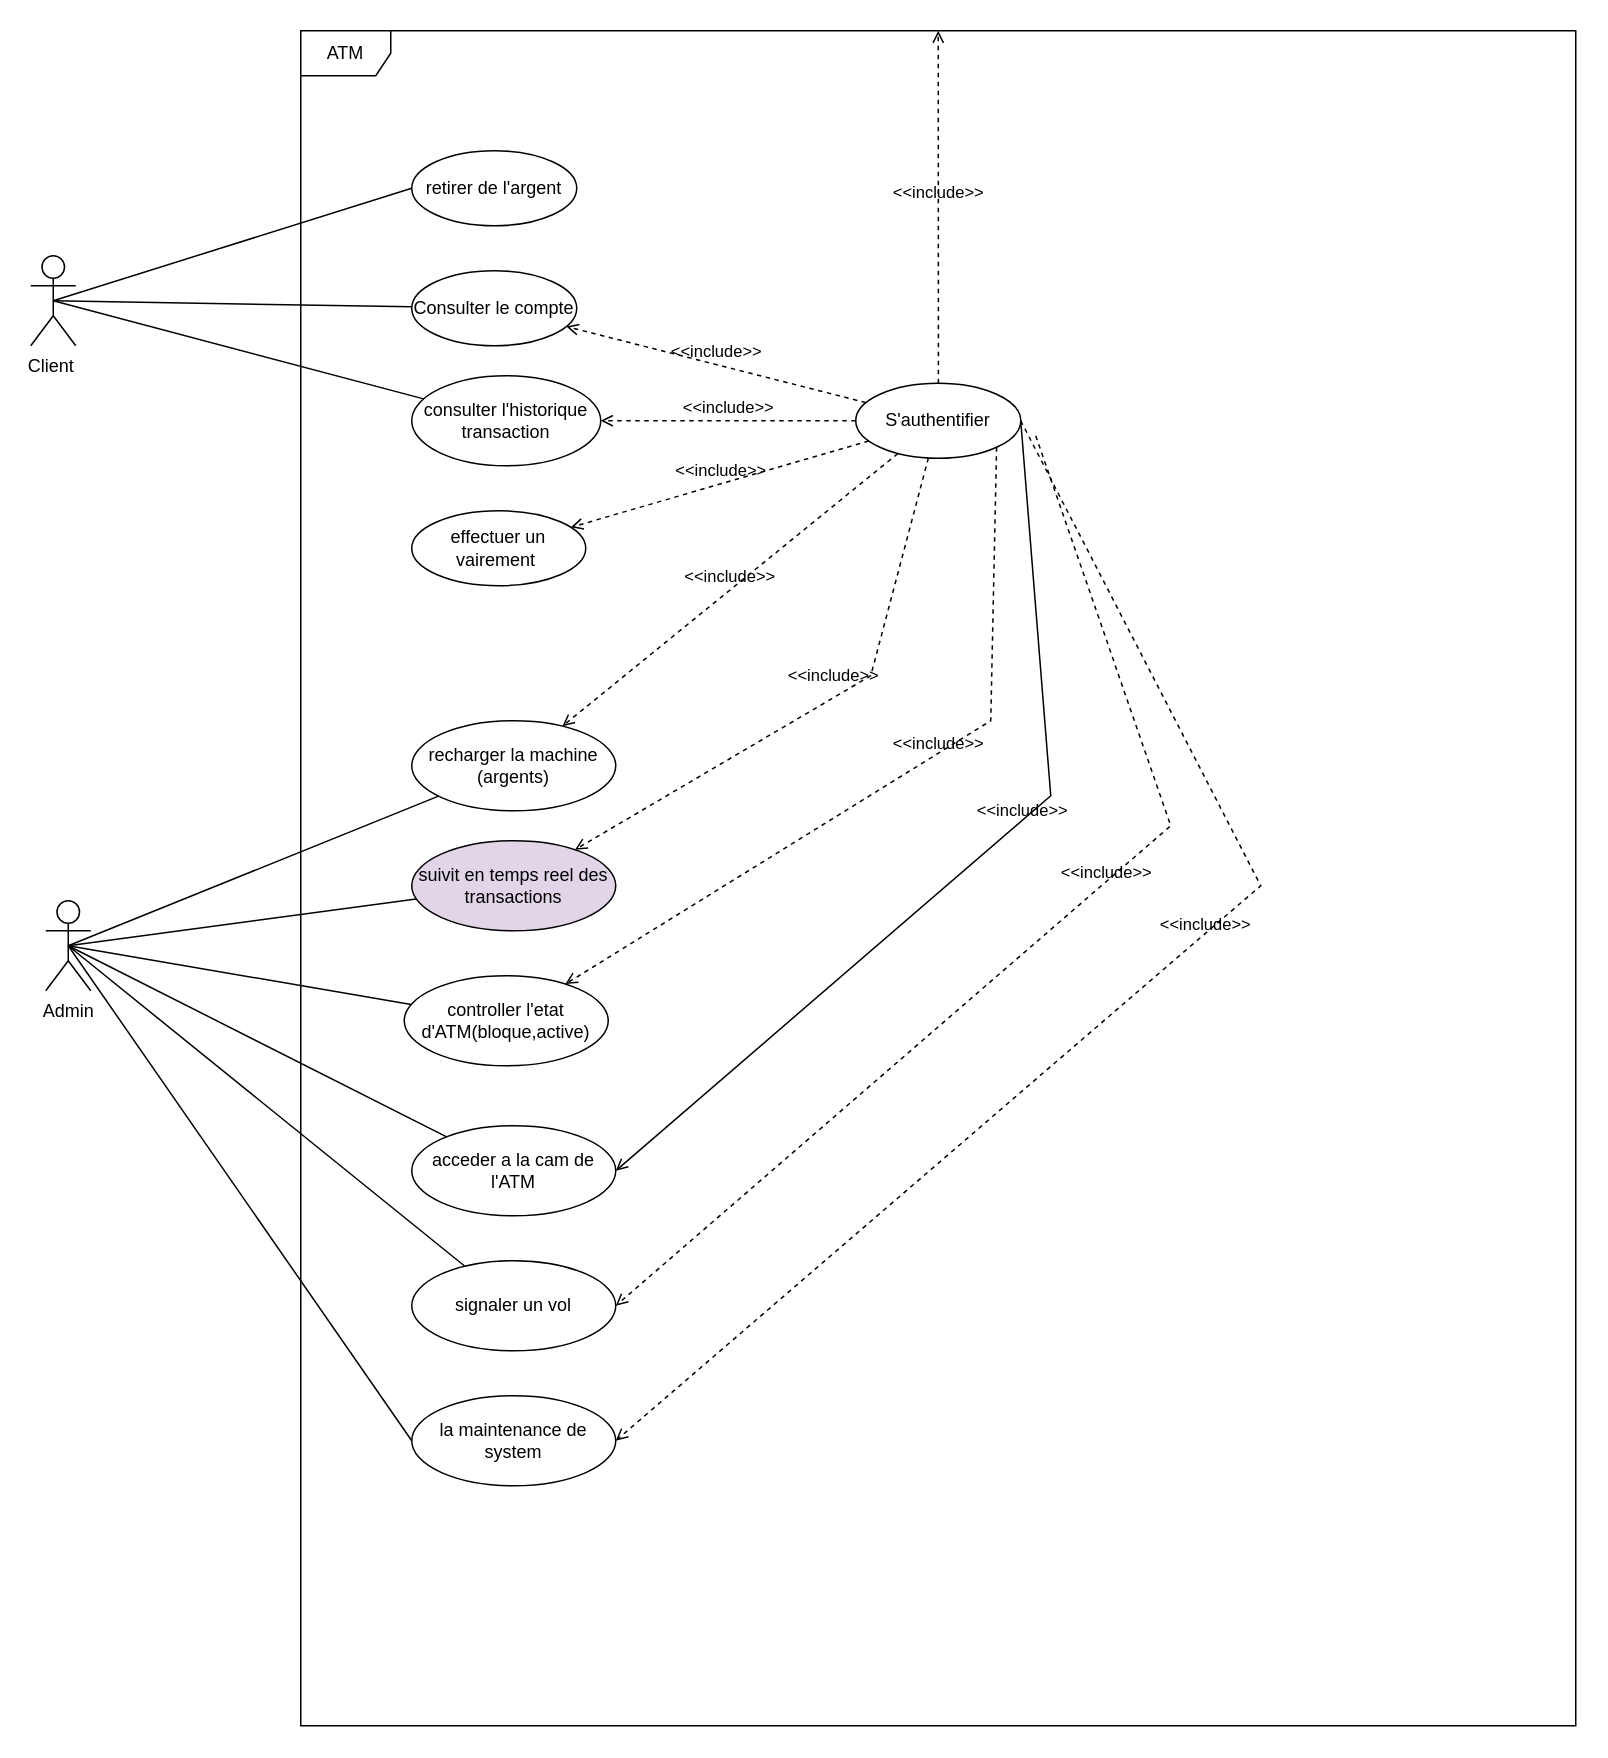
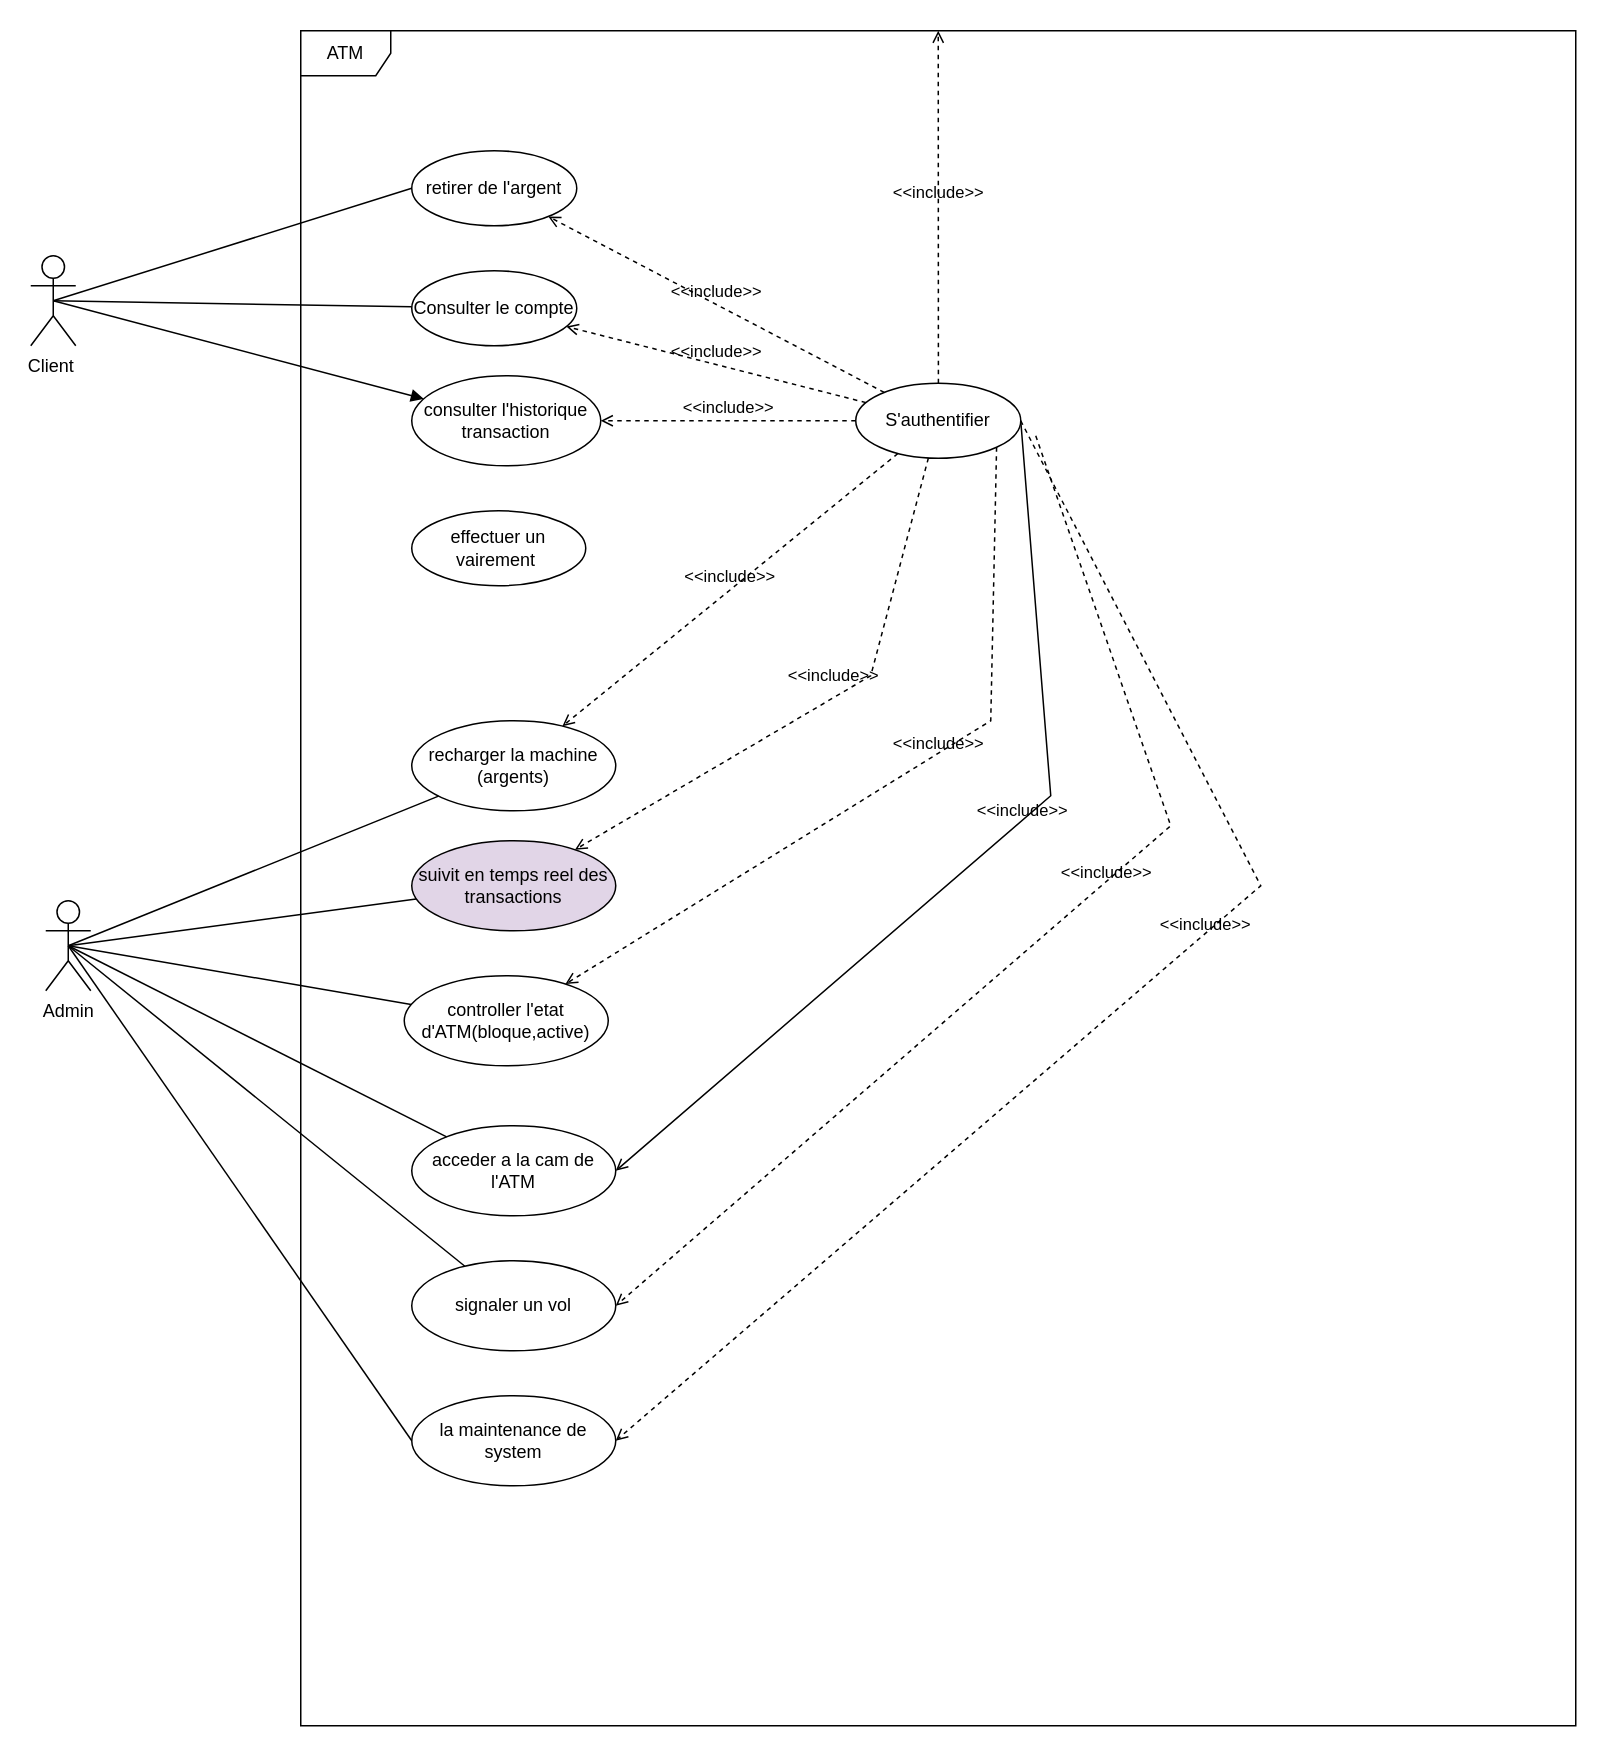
  <mxCell id="0" />
  <mxCell id="1" parent="0" />
  <mxCell id="2" value="ATM" style="shape=umlFrame;whiteSpace=wrap;html=1;" vertex="1" parent="1"><mxGeometry x="200" y="20" width="850" height="1130" as="geometry" /></mxCell>
  <mxCell id="3" value="Client&amp;nbsp;" style="shape=umlActor;verticalLabelPosition=bottom;verticalAlign=top;html=1;outlineConnect=0;" vertex="1" parent="1"><mxGeometry x="20" y="170" width="30" height="60" as="geometry" /></mxCell>
  <mxCell id="4" value="Consulter le compte" style="ellipse;whiteSpace=wrap;html=1;" vertex="1" parent="1"><mxGeometry x="274" y="180" width="110" height="50" as="geometry" /></mxCell>
  <mxCell id="5" value="retirer de l'argent" style="ellipse;whiteSpace=wrap;html=1;" vertex="1" parent="1"><mxGeometry x="274" y="100" width="110" height="50" as="geometry" /></mxCell>
  <mxCell id="6" value="consulter l'historique transaction" style="ellipse;whiteSpace=wrap;html=1;" vertex="1" parent="1"><mxGeometry x="274" y="250" width="126" height="60" as="geometry" /></mxCell>
  <mxCell id="7" value="effectuer un vairement&amp;nbsp;" style="ellipse;whiteSpace=wrap;html=1;" vertex="1" parent="1"><mxGeometry x="274" y="340" width="116" height="50" as="geometry" /></mxCell>
  <mxCell id="8" value="S'authentifier" style="ellipse;whiteSpace=wrap;html=1;" vertex="1" parent="1"><mxGeometry x="570" y="255" width="110" height="50" as="geometry" /></mxCell>
- <mxCell id="9" value="&amp;lt;&amp;lt;include&amp;gt;&amp;gt;" style="html=1;verticalAlign=bottom;labelBackgroundColor=none;endArrow=open;endFill=0;dashed=1;rounded=0;" edge="1" parent="1" source="8" target="7"><mxGeometry width="160" relative="1" as="geometry"><mxPoint x="560" y="120" as="sourcePoint" /><mxPoint x="720" y="120" as="targetPoint" /></mxGeometry></mxCell>
+ <mxCell id="9" value="&amp;lt;&amp;lt;include&amp;gt;&amp;gt;" style="html=1;verticalAlign=bottom;labelBackgroundColor=none;endArrow=open;endFill=0;dashed=1;rounded=0;" edge="1" parent="1" source="8" target="5"><mxGeometry width="160" relative="1" as="geometry"><mxPoint x="560" y="120" as="sourcePoint" /><mxPoint x="720" y="120" as="targetPoint" /></mxGeometry></mxCell>
  <mxCell id="10" value="&amp;lt;&amp;lt;include&amp;gt;&amp;gt;" style="html=1;verticalAlign=bottom;labelBackgroundColor=none;endArrow=open;endFill=0;dashed=1;rounded=0;" edge="1" parent="1" source="8" target="4"><mxGeometry width="160" relative="1" as="geometry"><mxPoint x="599.003" y="271.098" as="sourcePoint" /><mxPoint x="375.054" y="153.879" as="targetPoint" /></mxGeometry></mxCell>
  <mxCell id="11" value="&amp;lt;&amp;lt;include&amp;gt;&amp;gt;" style="html=1;verticalAlign=bottom;labelBackgroundColor=none;endArrow=open;endFill=0;dashed=1;rounded=0;" edge="1" parent="1" source="8" target="6"><mxGeometry width="160" relative="1" as="geometry"><mxPoint x="583.813" y="330.745" as="sourcePoint" /><mxPoint x="384" y="280.002" as="targetPoint" /></mxGeometry></mxCell>
  <mxCell id="12" value="&amp;lt;&amp;lt;include&amp;gt;&amp;gt;" style="html=1;verticalAlign=bottom;labelBackgroundColor=none;endArrow=open;endFill=0;dashed=1;rounded=0;" edge="1" parent="1" source="8" target="2"><mxGeometry width="160" relative="1" as="geometry"><mxPoint x="610" y="364.5" as="sourcePoint" /><mxPoint x="440" y="364.5" as="targetPoint" /></mxGeometry></mxCell>
  <mxCell id="13" value="" style="endArrow=none;html=1;rounded=0;exitX=0.5;exitY=0.5;exitDx=0;exitDy=0;exitPerimeter=0;entryX=0;entryY=0.5;entryDx=0;entryDy=0;" edge="1" parent="1" source="3" target="5"><mxGeometry width="50" height="50" relative="1" as="geometry"><mxPoint x="110" y="260" as="sourcePoint" /><mxPoint x="160" y="210" as="targetPoint" /></mxGeometry></mxCell>
  <mxCell id="14" value="" style="endArrow=none;html=1;rounded=0;exitX=0.5;exitY=0.5;exitDx=0;exitDy=0;exitPerimeter=0;" edge="1" parent="1" source="3" target="4"><mxGeometry width="50" height="50" relative="1" as="geometry"><mxPoint x="10" y="170" as="sourcePoint" /><mxPoint x="249" y="195" as="targetPoint" /></mxGeometry></mxCell>
- <mxCell id="15" value="" style="endArrow=none;html=1;rounded=0;exitX=0.5;exitY=0.5;exitDx=0;exitDy=0;exitPerimeter=0;" edge="1" parent="1" source="3" target="6"><mxGeometry width="50" height="50" relative="1" as="geometry"><mxPoint x="45" y="110" as="sourcePoint" /><mxPoint x="295.752" y="199.554" as="targetPoint" /></mxGeometry></mxCell>
+ <mxCell id="15" value="" style="endArrow=block;html=1;rounded=0;exitX=0.5;exitY=0.5;exitDx=0;exitDy=0;exitPerimeter=0;" edge="1" parent="1" source="3" target="6"><mxGeometry width="50" height="50" relative="1" as="geometry"><mxPoint x="45" y="110" as="sourcePoint" /><mxPoint x="295.752" y="199.554" as="targetPoint" /></mxGeometry></mxCell>
  <mxCell id="16" value="Admin" style="shape=umlActor;verticalLabelPosition=bottom;verticalAlign=top;html=1;outlineConnect=0;" vertex="1" parent="1"><mxGeometry x="30" y="600" width="30" height="60" as="geometry" /></mxCell>
  <mxCell id="17" value="recharger la machine (argents)" style="ellipse;whiteSpace=wrap;html=1;" vertex="1" parent="1"><mxGeometry x="274" y="480" width="136" height="60" as="geometry" /></mxCell>
  <mxCell id="18" value="" style="endArrow=none;html=1;rounded=0;exitX=0.5;exitY=0.5;exitDx=0;exitDy=0;exitPerimeter=0;" edge="1" parent="1" source="16" target="17"><mxGeometry width="50" height="50" relative="1" as="geometry"><mxPoint x="150" y="540" as="sourcePoint" /><mxPoint x="200" y="490" as="targetPoint" /></mxGeometry></mxCell>
  <mxCell id="19" value="&amp;lt;&amp;lt;include&amp;gt;&amp;gt;" style="html=1;verticalAlign=bottom;labelBackgroundColor=none;endArrow=open;endFill=0;dashed=1;rounded=0;" edge="1" parent="1" source="8" target="17"><mxGeometry width="160" relative="1" as="geometry"><mxPoint x="570" y="505" as="sourcePoint" /><mxPoint x="369.997" y="467.561" as="targetPoint" /></mxGeometry></mxCell>
  <mxCell id="20" value="suivit en temps reel des transactions" style="ellipse;whiteSpace=wrap;html=1;fillColor=#e1d5e7;" vertex="1" parent="1"><mxGeometry x="274" y="560" width="136" height="60" as="geometry" /></mxCell>
  <mxCell id="21" value="" style="endArrow=none;html=1;rounded=0;exitX=0.5;exitY=0.5;exitDx=0;exitDy=0;exitPerimeter=0;" edge="1" parent="1" source="16" target="20"><mxGeometry width="50" height="50" relative="1" as="geometry"><mxPoint x="65" y="520" as="sourcePoint" /><mxPoint x="284" y="520" as="targetPoint" /></mxGeometry></mxCell>
  <mxCell id="22" value="controller l'etat d'ATM(bloque,active)" style="ellipse;whiteSpace=wrap;html=1;" vertex="1" parent="1"><mxGeometry x="269" y="650" width="136" height="60" as="geometry" /></mxCell>
  <mxCell id="23" value="" style="endArrow=none;html=1;rounded=0;exitX=0.5;exitY=0.5;exitDx=0;exitDy=0;exitPerimeter=0;" edge="1" parent="1" source="16" target="22"><mxGeometry width="50" height="50" relative="1" as="geometry"><mxPoint x="65" y="520" as="sourcePoint" /><mxPoint x="294.513" y="583.976" as="targetPoint" /></mxGeometry></mxCell>
  <mxCell id="24" value="&amp;lt;&amp;lt;include&amp;gt;&amp;gt;" style="html=1;verticalAlign=bottom;labelBackgroundColor=none;endArrow=open;endFill=0;dashed=1;rounded=0;" edge="1" parent="1" source="8" target="20"><mxGeometry x="-0.07" y="-5" width="160" relative="1" as="geometry"><mxPoint x="608.135" y="311.815" as="sourcePoint" /><mxPoint x="384.441" y="493.634" as="targetPoint" /><Array as="points"><mxPoint x="580" y="450" /></Array><mxPoint as="offset" /></mxGeometry></mxCell>
  <mxCell id="25" value="&amp;lt;&amp;lt;include&amp;gt;&amp;gt;" style="html=1;verticalAlign=bottom;labelBackgroundColor=none;endArrow=open;endFill=0;dashed=1;rounded=0;exitX=1;exitY=1;exitDx=0;exitDy=0;" edge="1" parent="1" source="8" target="22"><mxGeometry x="-0.126" y="2" width="160" relative="1" as="geometry"><mxPoint x="628.43" y="314.821" as="sourcePoint" /><mxPoint x="392.8" y="576" as="targetPoint" /><Array as="points"><mxPoint x="660" y="480" /></Array><mxPoint as="offset" /></mxGeometry></mxCell>
  <mxCell id="26" value="acceder a la cam de l'ATM" style="ellipse;whiteSpace=wrap;html=1;" vertex="1" parent="1"><mxGeometry x="274" y="750" width="136" height="60" as="geometry" /></mxCell>
  <mxCell id="27" value="" style="endArrow=none;html=1;rounded=0;exitX=0.5;exitY=0.5;exitDx=0;exitDy=0;exitPerimeter=0;" edge="1" parent="1" source="16" target="26"><mxGeometry width="50" height="50" relative="1" as="geometry"><mxPoint x="65" y="520" as="sourcePoint" /><mxPoint x="306.841" y="665.791" as="targetPoint" /></mxGeometry></mxCell>
  <mxCell id="28" value="signaler un vol" style="ellipse;whiteSpace=wrap;html=1;" vertex="1" parent="1"><mxGeometry x="274" y="840" width="136" height="60" as="geometry" /></mxCell>
  <mxCell id="29" value="" style="endArrow=none;html=1;rounded=0;exitX=0.5;exitY=0.5;exitDx=0;exitDy=0;exitPerimeter=0;" edge="1" parent="1" source="16" target="28"><mxGeometry width="50" height="50" relative="1" as="geometry"><mxPoint x="65" y="520" as="sourcePoint" /><mxPoint x="323.128" y="762.838" as="targetPoint" /></mxGeometry></mxCell>
  <mxCell id="30" value="&amp;lt;&amp;lt;include&amp;gt;&amp;gt;" style="html=1;verticalAlign=bottom;labelBackgroundColor=none;endArrow=open;endFill=0;dashed=0;rounded=0;exitX=1;exitY=0.5;exitDx=0;exitDy=0;entryX=1;entryY=0.5;entryDx=0;entryDy=0;" edge="1" parent="1" source="8" target="26"><mxGeometry x="-0.126" y="2" width="160" relative="1" as="geometry"><mxPoint x="673.891" y="307.678" as="sourcePoint" /><mxPoint x="386.459" y="665.567" as="targetPoint" /><Array as="points"><mxPoint x="700" y="530" /></Array><mxPoint as="offset" /></mxGeometry></mxCell>
  <mxCell id="31" value="&amp;lt;&amp;lt;include&amp;gt;&amp;gt;" style="html=1;verticalAlign=bottom;labelBackgroundColor=none;endArrow=open;endFill=0;dashed=1;rounded=0;exitX=1;exitY=0.5;exitDx=0;exitDy=0;entryX=1;entryY=0.5;entryDx=0;entryDy=0;" edge="1" parent="1" target="28"><mxGeometry x="-0.126" y="2" width="160" relative="1" as="geometry"><mxPoint x="690" y="290" as="sourcePoint" /><mxPoint x="420" y="790" as="targetPoint" /><Array as="points"><mxPoint x="780" y="550" /></Array><mxPoint as="offset" /></mxGeometry></mxCell>
  <mxCell id="32" value="la maintenance de system" style="ellipse;whiteSpace=wrap;html=1;" vertex="1" parent="1"><mxGeometry x="274" y="930" width="136" height="60" as="geometry" /></mxCell>
  <mxCell id="33" value="" style="endArrow=none;html=1;rounded=0;exitX=0.5;exitY=0.5;exitDx=0;exitDy=0;exitPerimeter=0;entryX=0;entryY=0.5;entryDx=0;entryDy=0;" edge="1" parent="1" source="16" target="32"><mxGeometry width="50" height="50" relative="1" as="geometry"><mxPoint x="55" y="640" as="sourcePoint" /><mxPoint x="319.415" y="853.669" as="targetPoint" /></mxGeometry></mxCell>
  <mxCell id="34" value="&amp;lt;&amp;lt;include&amp;gt;&amp;gt;" style="html=1;verticalAlign=bottom;labelBackgroundColor=none;endArrow=open;endFill=0;dashed=1;rounded=0;entryX=1;entryY=0.5;entryDx=0;entryDy=0;exitX=1;exitY=0.5;exitDx=0;exitDy=0;" edge="1" parent="1" source="8" target="32"><mxGeometry x="-0.126" y="2" width="160" relative="1" as="geometry"><mxPoint x="700" y="300" as="sourcePoint" /><mxPoint x="420" y="880" as="targetPoint" /><Array as="points"><mxPoint x="840" y="590" /></Array><mxPoint as="offset" /></mxGeometry></mxCell>
